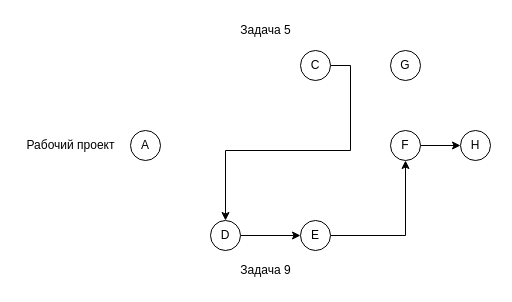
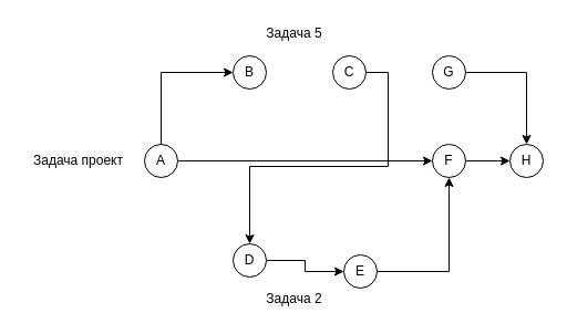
  <mxCell id="0" />
  <mxCell id="1" parent="0" />
+ <mxCell id="2" style="edgeStyle=orthogonalEdgeStyle;rounded=0;orthogonalLoop=1;jettySize=auto;html=1;exitX=0.5;exitY=0;exitDx=0;exitDy=0;entryX=0;entryY=0.5;entryDx=0;entryDy=0;" edge="1" parent="1" source="4" target="11"><mxGeometry relative="1" as="geometry" /></mxCell>
+ <mxCell id="3" style="edgeStyle=orthogonalEdgeStyle;rounded=0;orthogonalLoop=1;jettySize=auto;html=1;exitX=1;exitY=0.5;exitDx=0;exitDy=0;entryX=0;entryY=0.5;entryDx=0;entryDy=0;" edge="1" parent="1" source="4" target="6"><mxGeometry relative="1" as="geometry" /></mxCell>
  <mxCell id="4" value="A" style="ellipse;whiteSpace=wrap;html=1;aspect=fixed;" vertex="1" parent="1"><mxGeometry x="130" y="130" width="30" height="30" as="geometry" /></mxCell>
  <mxCell id="5" value="" style="edgeStyle=orthogonalEdgeStyle;rounded=0;orthogonalLoop=1;jettySize=auto;html=1;" edge="1" parent="1" source="6" target="19"><mxGeometry relative="1" as="geometry" /></mxCell>
  <mxCell id="6" value="F" style="ellipse;whiteSpace=wrap;html=1;aspect=fixed;" vertex="1" parent="1"><mxGeometry x="390" y="130" width="30" height="30" as="geometry" /></mxCell>
  <mxCell id="7" value="" style="edgeStyle=orthogonalEdgeStyle;rounded=0;orthogonalLoop=1;jettySize=auto;html=1;" edge="1" parent="1" source="8" target="10"><mxGeometry relative="1" as="geometry" /></mxCell>
  <mxCell id="8" value="D" style="ellipse;whiteSpace=wrap;html=1;aspect=fixed;" vertex="1" parent="1"><mxGeometry x="210" y="220" width="30" height="30" as="geometry" /></mxCell>
  <mxCell id="9" style="edgeStyle=orthogonalEdgeStyle;rounded=0;orthogonalLoop=1;jettySize=auto;html=1;entryX=0.5;entryY=1;entryDx=0;entryDy=0;" edge="1" parent="1" source="10" target="6"><mxGeometry relative="1" as="geometry" /></mxCell>
- <mxCell id="10" value="E" style="ellipse;whiteSpace=wrap;html=1;aspect=fixed;" vertex="1" parent="1"><mxGeometry x="300" y="220" width="30" height="30" as="geometry" /></mxCell>
+ <mxCell id="10" value="E" style="ellipse;whiteSpace=wrap;html=1;aspect=fixed;" vertex="1" parent="1"><mxGeometry x="310" y="230" width="30" height="30" as="geometry" /></mxCell>
+ <mxCell id="11" value="B" style="ellipse;whiteSpace=wrap;html=1;aspect=fixed;" vertex="1" parent="1"><mxGeometry x="210" y="50" width="30" height="30" as="geometry" /></mxCell>
  <mxCell id="12" style="edgeStyle=orthogonalEdgeStyle;rounded=0;orthogonalLoop=1;jettySize=auto;html=1;exitX=1;exitY=0.5;exitDx=0;exitDy=0;" edge="1" parent="1" source="13" target="8"><mxGeometry relative="1" as="geometry" /></mxCell>
  <mxCell id="13" value="C" style="ellipse;whiteSpace=wrap;html=1;aspect=fixed;" vertex="1" parent="1"><mxGeometry x="300" y="50" width="30" height="30" as="geometry" /></mxCell>
+ <mxCell id="14" style="edgeStyle=orthogonalEdgeStyle;rounded=0;orthogonalLoop=1;jettySize=auto;html=1;exitX=1;exitY=0.5;exitDx=0;exitDy=0;entryX=0.5;entryY=0;entryDx=0;entryDy=0;" edge="1" parent="1" source="15" target="19"><mxGeometry relative="1" as="geometry" /></mxCell>
  <mxCell id="15" value="G" style="ellipse;whiteSpace=wrap;html=1;aspect=fixed;" vertex="1" parent="1"><mxGeometry x="390" y="50" width="30" height="30" as="geometry" /></mxCell>
  <mxCell id="16" value="Задача 5" style="text;html=1;align=center;verticalAlign=middle;resizable=0;points=[];autosize=1;" vertex="1" parent="1"><mxGeometry x="230" y="20" width="70" height="20" as="geometry" /></mxCell>
- <mxCell id="17" value="Задача 9" style="text;html=1;align=center;verticalAlign=middle;resizable=0;points=[];autosize=1;" vertex="1" parent="1"><mxGeometry x="230" y="260" width="70" height="20" as="geometry" /></mxCell>
- <mxCell id="18" value="Рабочий проект&lt;br&gt;" style="text;html=1;align=center;verticalAlign=middle;resizable=0;points=[];autosize=1;" vertex="1" parent="1"><mxGeometry x="20" y="135" width="100" height="20" as="geometry" /></mxCell>
+ <mxCell id="17" value="Задача 2" style="text;html=1;align=center;verticalAlign=middle;resizable=0;points=[];autosize=1;" vertex="1" parent="1"><mxGeometry x="230" y="260" width="70" height="20" as="geometry" /></mxCell>
+ <mxCell id="18" value="Задача проект&lt;br&gt;" style="text;html=1;align=center;verticalAlign=middle;resizable=0;points=[];autosize=1;" vertex="1" parent="1"><mxGeometry x="20" y="135" width="100" height="20" as="geometry" /></mxCell>
  <mxCell id="19" value="H" style="ellipse;whiteSpace=wrap;html=1;aspect=fixed;" vertex="1" parent="1"><mxGeometry x="460" y="130" width="30" height="30" as="geometry" /></mxCell>
